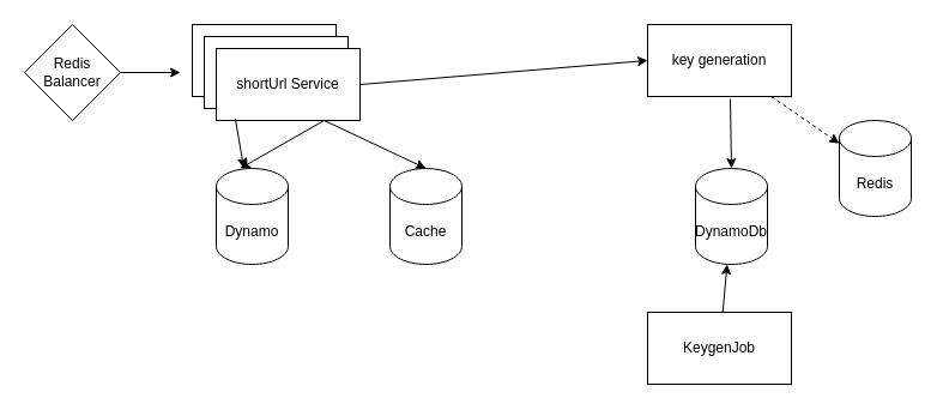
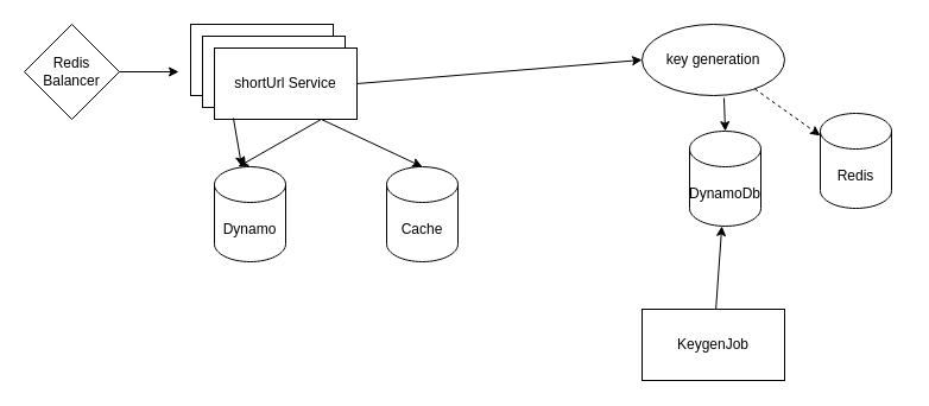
  <mxCell id="0" />
  <mxCell id="1" parent="0" />
  <mxCell id="2" value="shortUrl Service" style="rounded=0;whiteSpace=wrap;html=1;" parent="1" vertex="1"><mxGeometry x="160" y="20" width="120" height="60" as="geometry" /></mxCell>
  <mxCell id="3" value="Dynamo" style="shape=cylinder3;whiteSpace=wrap;html=1;boundedLbl=1;backgroundOutline=1;size=15;" parent="1" vertex="1"><mxGeometry x="180" y="140" width="60" height="80" as="geometry" /></mxCell>
  <mxCell id="4" value="Cache" style="shape=cylinder3;whiteSpace=wrap;html=1;boundedLbl=1;backgroundOutline=1;size=15;" parent="1" vertex="1"><mxGeometry x="325" y="140" width="60" height="80" as="geometry" /></mxCell>
- <mxCell id="5" value="key generation" style="rounded=0;whiteSpace=wrap;html=1;" parent="1" vertex="1"><mxGeometry x="540" y="20" width="120" height="60" as="geometry" /></mxCell>
- <mxCell id="6" value="DynamoDb" style="shape=cylinder3;whiteSpace=wrap;html=1;boundedLbl=1;backgroundOutline=1;size=15;" parent="1" vertex="1"><mxGeometry x="580" y="140" width="60" height="80" as="geometry" /></mxCell>
+ <mxCell id="5" value="key generation" style="ellipse;whiteSpace=wrap;html=1;" parent="1" vertex="1"><mxGeometry x="540" y="20" width="120" height="60" as="geometry" /></mxCell>
+ <mxCell id="6" value="DynamoDb" style="shape=cylinder3;whiteSpace=wrap;html=1;boundedLbl=1;backgroundOutline=1;size=15;" parent="1" vertex="1"><mxGeometry x="580" y="110" width="60" height="80" as="geometry" /></mxCell>
  <mxCell id="7" value="Redis Balancer" style="rhombus;whiteSpace=wrap;html=1;" parent="1" vertex="1"><mxGeometry x="20" y="20" width="80" height="80" as="geometry" /></mxCell>
  <mxCell id="8" value="shortUrl Service" style="rounded=0;whiteSpace=wrap;html=1;" parent="1" vertex="1"><mxGeometry x="170" y="30" width="120" height="60" as="geometry" /></mxCell>
  <mxCell id="9" value="shortUrl Service" style="rounded=0;whiteSpace=wrap;html=1;" parent="1" vertex="1"><mxGeometry x="180" y="40" width="120" height="60" as="geometry" /></mxCell>
  <mxCell id="10" value="" style="endArrow=classic;html=1;rounded=0;" parent="1" source="7" edge="1"><mxGeometry width="50" height="50" relative="1" as="geometry"><mxPoint x="320" y="160" as="sourcePoint" /><mxPoint x="150" y="60" as="targetPoint" /></mxGeometry></mxCell>
  <mxCell id="11" value="" style="endArrow=classic;html=1;rounded=0;exitX=0.133;exitY=0.983;exitDx=0;exitDy=0;exitPerimeter=0;" parent="1" source="9" target="3" edge="1"><mxGeometry width="50" height="50" relative="1" as="geometry"><mxPoint x="320" y="160" as="sourcePoint" /><mxPoint x="370" y="110" as="targetPoint" /></mxGeometry></mxCell>
  <mxCell id="12" value="" style="endArrow=classic;html=1;rounded=0;exitX=0.75;exitY=1;exitDx=0;exitDy=0;entryX=0.5;entryY=0;entryDx=0;entryDy=0;entryPerimeter=0;" parent="1" source="9" target="4" edge="1"><mxGeometry width="50" height="50" relative="1" as="geometry"><mxPoint x="320" y="160" as="sourcePoint" /><mxPoint x="370" y="110" as="targetPoint" /></mxGeometry></mxCell>
  <mxCell id="13" value="" style="endArrow=classic;html=1;rounded=0;exitX=0.75;exitY=1;exitDx=0;exitDy=0;" parent="1" source="9" edge="1"><mxGeometry width="50" height="50" relative="1" as="geometry"><mxPoint x="320" y="160" as="sourcePoint" /><mxPoint x="200" y="140" as="targetPoint" /></mxGeometry></mxCell>
  <mxCell id="14" value="" style="endArrow=classic;html=1;rounded=0;entryX=0;entryY=0.5;entryDx=0;entryDy=0;exitX=1;exitY=0.5;exitDx=0;exitDy=0;" parent="1" source="9" target="5" edge="1"><mxGeometry width="50" height="50" relative="1" as="geometry"><mxPoint x="320" y="160" as="sourcePoint" /><mxPoint x="370" y="110" as="targetPoint" /></mxGeometry></mxCell>
  <mxCell id="15" value="" style="endArrow=classic;html=1;rounded=0;entryX=0.5;entryY=0;entryDx=0;entryDy=0;entryPerimeter=0;exitX=0.575;exitY=1.033;exitDx=0;exitDy=0;exitPerimeter=0;" parent="1" source="5" target="6" edge="1"><mxGeometry width="50" height="50" relative="1" as="geometry"><mxPoint x="320" y="160" as="sourcePoint" /><mxPoint x="370" y="110" as="targetPoint" /></mxGeometry></mxCell>
- <mxCell id="16" value="Redis" style="shape=cylinder3;whiteSpace=wrap;html=1;boundedLbl=1;backgroundOutline=1;size=15;" parent="1" vertex="1"><mxGeometry x="700" y="100" width="60" height="80" as="geometry" /></mxCell>
+ <mxCell id="16" value="Redis" style="shape=cylinder3;whiteSpace=wrap;html=1;boundedLbl=1;backgroundOutline=1;size=15;" parent="1" vertex="1"><mxGeometry x="690" y="95" width="60" height="80" as="geometry" /></mxCell>
  <mxCell id="17" value="KeygenJob" style="rounded=0;whiteSpace=wrap;html=1;" parent="1" vertex="1"><mxGeometry x="540" y="260" width="120" height="60" as="geometry" /></mxCell>
  <mxCell id="18" value="" style="endArrow=classic;html=1;rounded=0;dashed=1;" parent="1" source="5" target="16" edge="1"><mxGeometry width="50" height="50" relative="1" as="geometry"><mxPoint x="320" y="180" as="sourcePoint" /><mxPoint x="370" y="130" as="targetPoint" /></mxGeometry></mxCell>
  <mxCell id="19" value="" style="endArrow=classic;html=1;rounded=0;" parent="1" source="17" target="6" edge="1"><mxGeometry width="50" height="50" relative="1" as="geometry"><mxPoint x="320" y="180" as="sourcePoint" /><mxPoint x="370" y="130" as="targetPoint" /></mxGeometry></mxCell>
